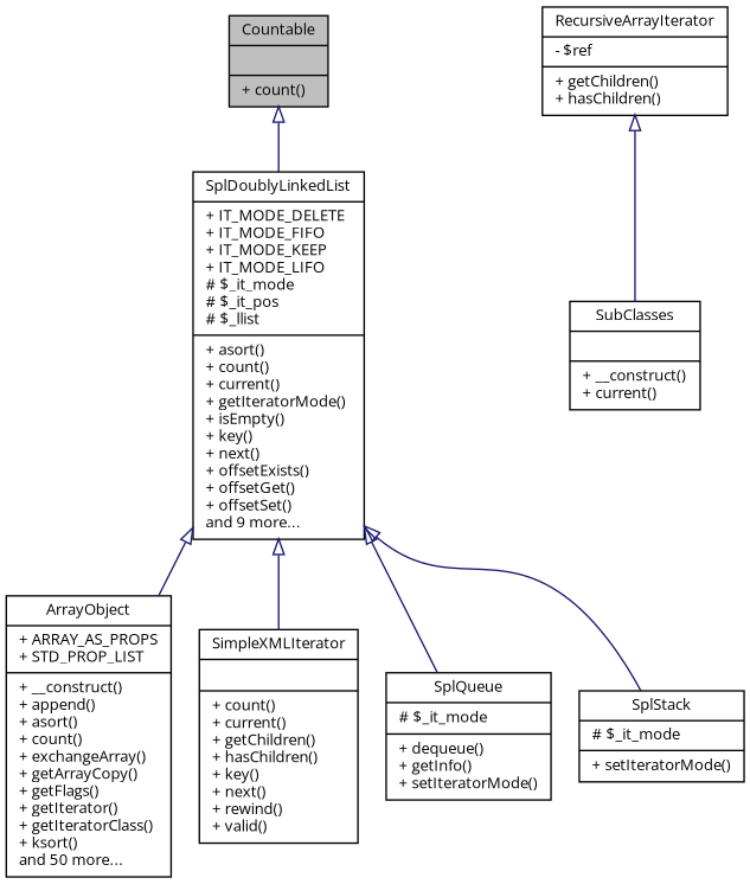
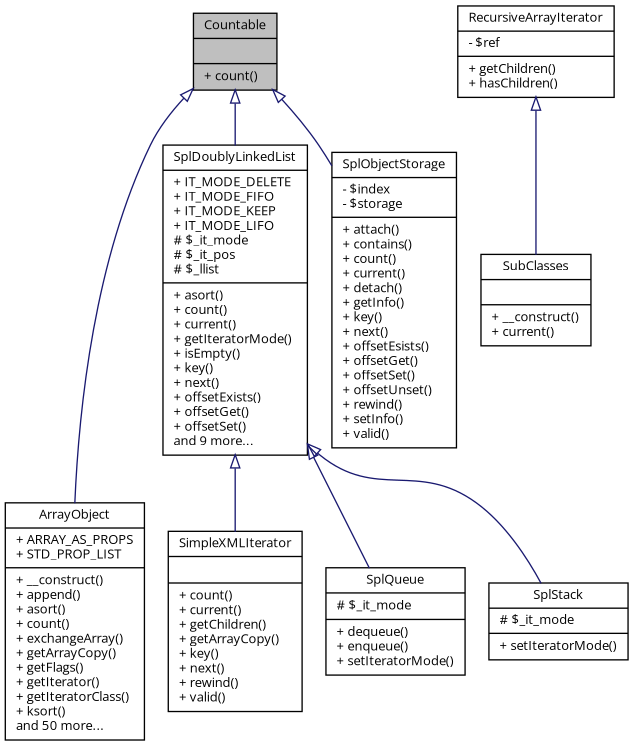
  digraph {
    fontname="Open Sans"
    node [color=black fillcolor=white fontname="Open Sans" fontsize=10 shape=record style=filled]
    edge [arrowtail=onormal color=midnightblue dir=back fontname="Open Sans" fontsize=10 labelfontname=Helvetica labelfontsize=10 style=solid]
    n1 [fillcolor=grey75 fontcolor=black height=0.2 label="{Countable\n||+ count()\l}" width=0.4]
    n2 [height=0.2 label="{ArrayObject\n|+ ARRAY_AS_PROPS\l+ STD_PROP_LIST\l|+ __construct()\l+ append()\l+ asort()\l+ count()\l+ exchangeArray()\l+ getArrayCopy()\l+ getFlags()\l+ getIterator()\l+ getIteratorClass()\l+ ksort()\land 50 more...\l}" width=0.4]
    n3 [height=0.2 label="{SplDoublyLinkedList\n|+ IT_MODE_DELETE\l+ IT_MODE_FIFO\l+ IT_MODE_KEEP\l+ IT_MODE_LIFO\l# $_it_mode\l# $_it_pos\l# $_llist\l|+ asort()\l+ count()\l+ current()\l+ getIteratorMode()\l+ isEmpty()\l+ key()\l+ next()\l+ offsetExists()\l+ offsetGet()\l+ offsetSet()\land 9 more...\l}" width=0.4]
-   n5 [height=0.2 label="{SimpleXMLIterator\n||+ count()\l+ current()\l+ getChildren()\l+ hasChildren()\l+ key()\l+ next()\l+ rewind()\l+ valid()\l}" width=0.4]
-   n6 [height=0.2 label="{SplQueue\n|# $_it_mode\l|+ dequeue()\l+ getInfo()\l+ setIteratorMode()\l}" width=0.4]
+   n4 [height=0.2 label="{SplObjectStorage\n|- $index\l- $storage\l|+ attach()\l+ contains()\l+ count()\l+ current()\l+ detach()\l+ getInfo()\l+ key()\l+ next()\l+ offsetEsists()\l+ offsetGet()\l+ offsetSet()\l+ offsetUnset()\l+ rewind()\l+ setInfo()\l+ valid()\l}" width=0.4]
+   n5 [height=0.2 label="{SimpleXMLIterator\n||+ count()\l+ current()\l+ getChildren()\l+ getArrayCopy()\l+ key()\l+ next()\l+ rewind()\l+ valid()\l}" width=0.4]
+   n6 [height=0.2 label="{SplQueue\n|# $_it_mode\l|+ dequeue()\l+ enqueue()\l+ setIteratorMode()\l}" width=0.4]
    n7 [height=0.2 label="{SplStack\n|# $_it_mode\l|+ setIteratorMode()\l}" width=0.4]
    n8 [height=0.2 label="{RecursiveArrayIterator\n|- $ref\l|+ getChildren()\l+ hasChildren()\l}" width=0.4]
    n9 [height=0.2 label="{SubClasses\n||+ __construct()\l+ current()\l}" width=0.4]
-   n3 -> n2
+   n1 -> n2
    n1 -> n3
+   n1 -> n4
    n3 -> n5
    n3 -> n6
    n3 -> n7
    n8 -> n9
  }
